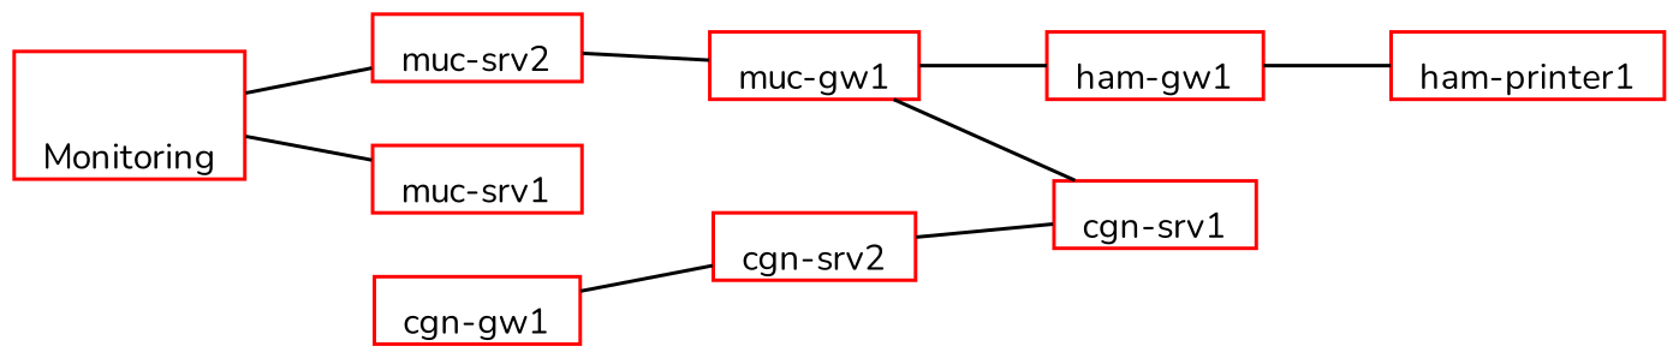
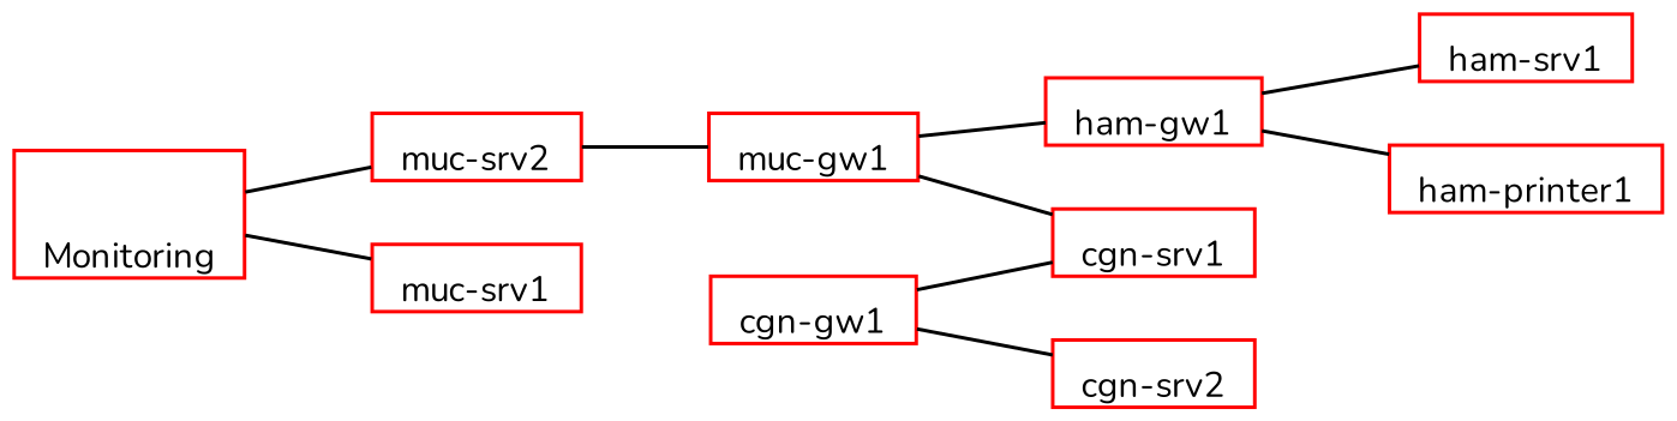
  graph {
    fontname=Nunito
    rankdir=LR
    root=a056eb
    node [color=red fontname=Nunito fontsize=10 labelloc=b shape=rect]
    edge [fontname=Nunito weight=2]
    n1 [label=Monitoring]
    n2 [height=0.2222 label="muc-srv2" width=0.2222]
    n3 [height=0.2222 label="muc-srv1" width=0.2222]
    n4 [height=0.2222 label="muc-gw1" width=0.2222]
    n5 [height=0.2222 label="ham-gw1" width=0.2222]
    n6 [height=0.2222 label="cgn-srv1" width=0.2222]
+   n7 [height=0.2222 label="ham-srv1" width=0.2222]
    n8 [height=0.2222 label="ham-printer1" width=0.2222]
    n9 [height=0.2222 label="cgn-gw1" width=0.2222]
    n10 [height=0.2222 label="cgn-srv2" width=0.2222]
    n1 -- n2
    n1 -- n3
    n2 -- n4
    n4 -- n5
    n4 -- n6
+   n5 -- n7
    n5 -- n8
-   n10 -- n6
+   n9 -- n6
    n9 -- n10
  }
